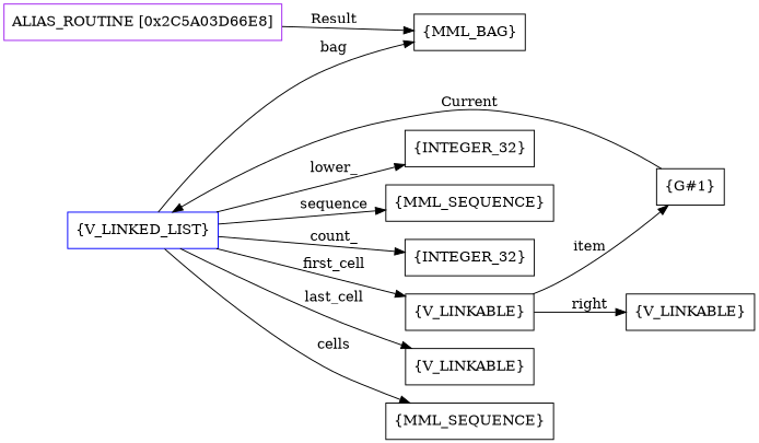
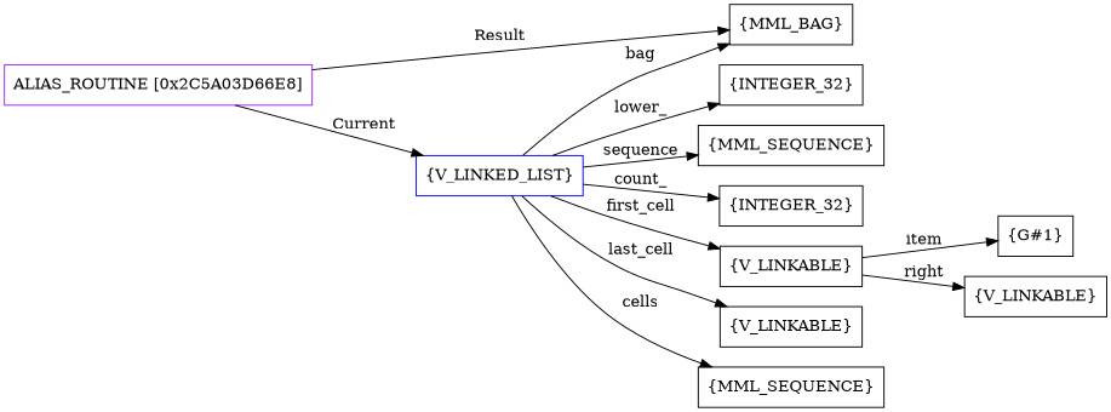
  digraph {
    rankdir=LR
    node [shape=box]
    n1 [color=purple label=<ALIAS_ROUTINE [0x2C5A03D66E8]>]
    n2 [color=blue label=<{V_LINKED_LIST}>]
    n3 [label=<{MML_BAG}>]
    n4 [label=<{INTEGER_32}>]
    n5 [label=<{MML_SEQUENCE}>]
    n6 [label=<{INTEGER_32}>]
    n7 [label=<{V_LINKABLE}>]
    n8 [label=<{V_LINKABLE}>]
    n9 [label=<{MML_SEQUENCE}>]
    n10 [label=<{G#1}>]
    n11 [label=<{V_LINKABLE}>]
-   n10 -> n2 [label=<Current>]
+   n1 -> n2 [label=<Current>]
    n1 -> n3 [label=<Result>]
    n2 -> n3 [label=<bag>]
    n2 -> n4 [label=<lower_>]
    n2 -> n5 [label=<sequence>]
    n2 -> n6 [label=<count_>]
    n2 -> n7 [label=<first_cell>]
    n2 -> n8 [label=<last_cell>]
    n2 -> n9 [label=<cells>]
    n7 -> n10 [label=<item>]
    n7 -> n11 [label=<right>]
  }
